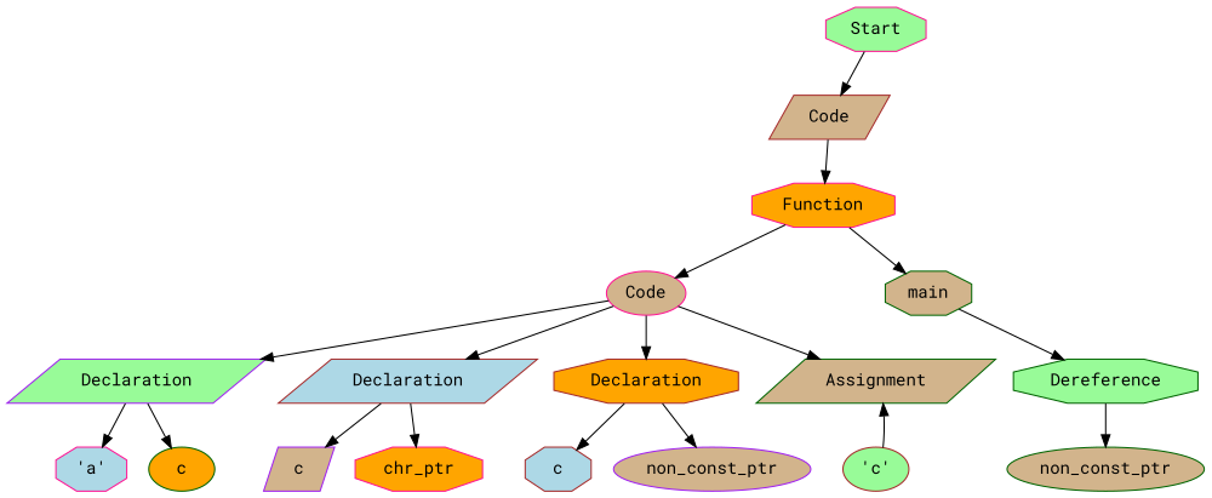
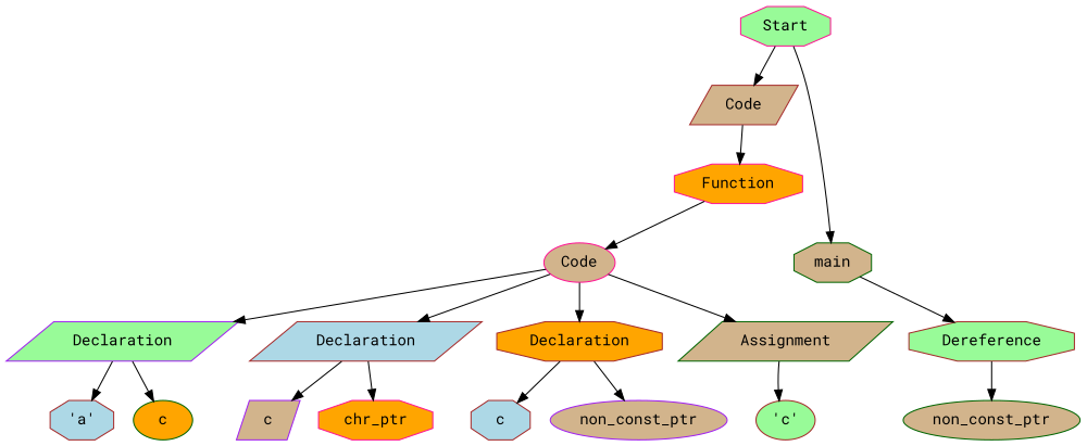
  digraph {
    fontname="Roboto Mono"
    node [color=brown fillcolor=tan fontname="Roboto Mono" shape=octagon style=filled]
    edge [fontname="Roboto Mono"]
    n1 [color=deeppink fillcolor=palegreen label=Start]
    n2 [label=Code shape=parallelogram]
    n3 [color=deeppink fillcolor=orange label=Function]
    n4 [color=darkgreen label=main]
    n5 [color=deeppink label=Code shape=ellipse]
-   n6 [color=darkgreen fillcolor=palegreen label=Dereference]
+   n6 [fillcolor=palegreen label=Dereference]
    n7 [color=purple fillcolor=palegreen label=Declaration shape=parallelogram]
    n8 [fillcolor=lightblue label=Declaration shape=parallelogram]
    n9 [fillcolor=orange label=Declaration]
    n10 [color=darkgreen label=Assignment shape=parallelogram]
    n11 [color=darkgreen fillcolor=orange label=c shape=ellipse]
-   n12 [color=deeppink fillcolor=lightblue label="'a'"]
+   n12 [fillcolor=lightblue label="'a'"]
    n13 [color=deeppink fillcolor=orange label=chr_ptr]
    n14 [color=purple label=c shape=parallelogram]
    n15 [color=purple label=non_const_ptr shape=ellipse]
    n16 [fillcolor=lightblue label=c]
    n17 [fillcolor=palegreen label="'c'" shape=ellipse]
    n18 [color=darkgreen label=non_const_ptr shape=ellipse]
    n1 -> n2
    n2 -> n3
-   n3 -> n4
+   n1 -> n4
    n3 -> n5
    n4 -> n6
    n5 -> n7
    n5 -> n8
    n5 -> n9
    n5 -> n10
    n6 -> n18
    n7 -> n11
    n7 -> n12
    n8 -> n13
    n8 -> n14
    n9 -> n15
    n9 -> n16
-   n17 -> n10
+   n10 -> n17
  }
